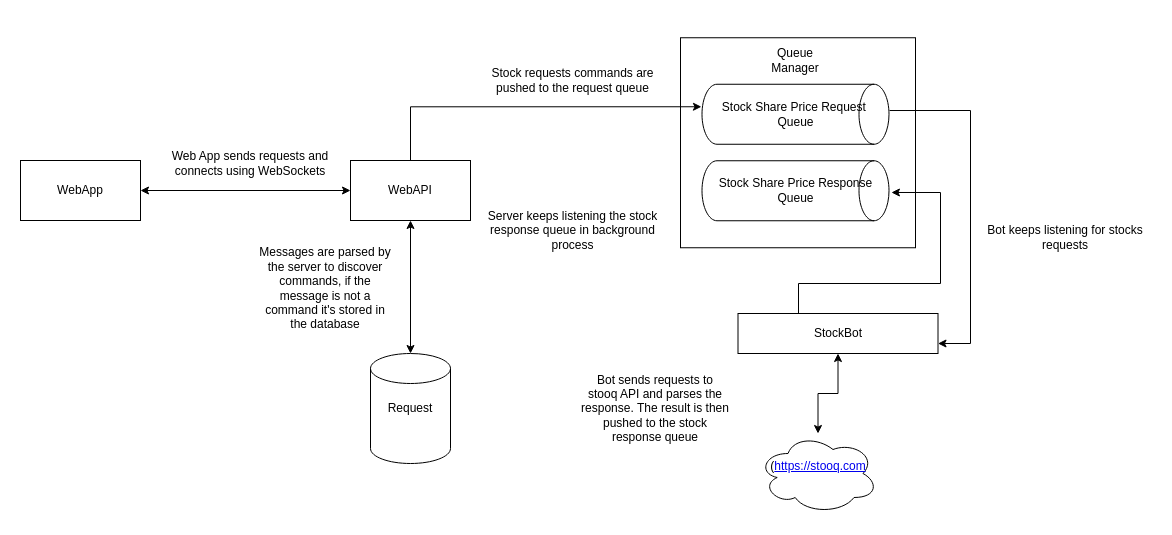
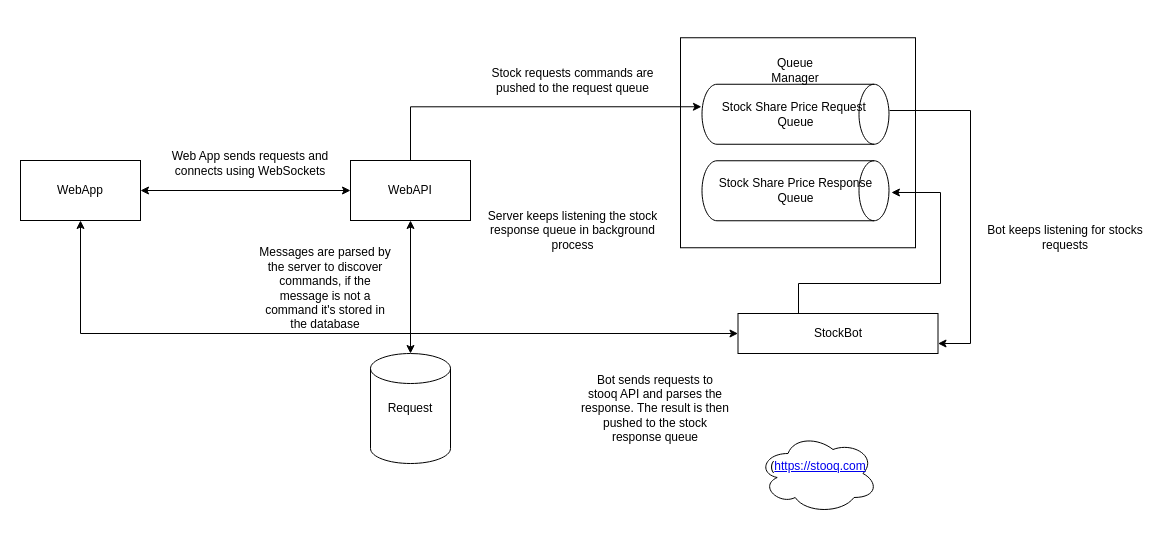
  <mxCell id="0" />
  <mxCell id="1" parent="0" />
  <mxCell id="2" value="" style="rounded=0;whiteSpace=wrap;html=1;" vertex="1" parent="1"><mxGeometry x="680" y="37.25" width="235" height="210" as="geometry" /></mxCell>
  <mxCell id="3" value="" style="edgeStyle=orthogonalEdgeStyle;rounded=0;orthogonalLoop=1;jettySize=auto;html=1;startArrow=classic;startFill=1;" edge="1" parent="1" source="4" target="7"><mxGeometry relative="1" as="geometry" /></mxCell>
  <mxCell id="4" value="WebApp" style="rounded=0;whiteSpace=wrap;html=1;" vertex="1" parent="1"><mxGeometry x="20" y="160" width="120" height="60" as="geometry" /></mxCell>
  <mxCell id="5" value="" style="edgeStyle=orthogonalEdgeStyle;rounded=0;orthogonalLoop=1;jettySize=auto;html=1;startArrow=classic;startFill=1;" edge="1" parent="1" source="7" target="13"><mxGeometry relative="1" as="geometry" /></mxCell>
  <mxCell id="6" style="edgeStyle=orthogonalEdgeStyle;rounded=0;orthogonalLoop=1;jettySize=auto;html=1;exitX=0.5;exitY=0;exitDx=0;exitDy=0;entryX=0.375;entryY=1.003;entryDx=0;entryDy=0;entryPerimeter=0;startArrow=none;startFill=0;" edge="1" parent="1" source="7" target="12"><mxGeometry relative="1" as="geometry" /></mxCell>
  <mxCell id="7" value="WebAPI" style="rounded=0;whiteSpace=wrap;html=1;" vertex="1" parent="1"><mxGeometry x="350" y="160" width="120" height="60" as="geometry" /></mxCell>
- <mxCell id="8" value="" style="edgeStyle=orthogonalEdgeStyle;rounded=0;orthogonalLoop=1;jettySize=auto;html=1;startArrow=classic;startFill=1;" edge="1" parent="1" source="11" target="14"><mxGeometry relative="1" as="geometry" /></mxCell>
+ <mxCell id="8" value="" style="edgeStyle=orthogonalEdgeStyle;rounded=0;orthogonalLoop=1;jettySize=auto;html=1;startArrow=classic;startFill=1;" edge="1" parent="1" source="11" target="4"><mxGeometry relative="1" as="geometry" /></mxCell>
  <mxCell id="9" style="edgeStyle=orthogonalEdgeStyle;rounded=0;orthogonalLoop=1;jettySize=auto;html=1;entryX=0.438;entryY=-0.003;entryDx=0;entryDy=0;entryPerimeter=0;startArrow=classic;startFill=1;endArrow=none;endFill=0;" edge="1" parent="1" source="11" target="12"><mxGeometry relative="1" as="geometry"><Array as="points"><mxPoint x="970" y="343" /><mxPoint x="970" y="110" /></Array></mxGeometry></mxCell>
  <mxCell id="10" style="edgeStyle=orthogonalEdgeStyle;rounded=0;orthogonalLoop=1;jettySize=auto;html=1;exitX=0.5;exitY=0;exitDx=0;exitDy=0;entryX=0.529;entryY=-0.013;entryDx=0;entryDy=0;entryPerimeter=0;startArrow=none;startFill=0;endArrow=classic;endFill=1;" edge="1" parent="1" source="11" target="21"><mxGeometry relative="1" as="geometry"><Array as="points"><mxPoint x="798" y="283" /><mxPoint x="940" y="283" /><mxPoint x="940" y="192" /></Array></mxGeometry></mxCell>
  <mxCell id="11" value="StockBot" style="rounded=0;whiteSpace=wrap;html=1;" vertex="1" parent="1"><mxGeometry x="737.5" y="313" width="200" height="40" as="geometry" /></mxCell>
  <mxCell id="12" value="Stock Share Price Request&amp;nbsp; Queue" style="shape=cylinder2;whiteSpace=wrap;html=1;boundedLbl=1;backgroundOutline=1;size=15;rotation=90;horizontal=0;" vertex="1" parent="1"><mxGeometry x="765" y="20.25" width="60" height="187" as="geometry" /></mxCell>
  <mxCell id="13" value="&lt;div&gt;Request&lt;br&gt;&lt;/div&gt;" style="shape=cylinder2;whiteSpace=wrap;html=1;boundedLbl=1;backgroundOutline=1;size=15;" vertex="1" parent="1"><mxGeometry x="370" y="353" width="80" height="110" as="geometry" /></mxCell>
  <mxCell id="14" value="&#10;(&lt;a href=&quot;https://stooq.com/q/l/?s=aapl.us&amp;amp;f=sd2t2ohlcv&amp;amp;h&amp;amp;e=csv&quot;&gt;https://stooq.com&lt;/a&gt;&#10;&#10;" style="ellipse;shape=cloud;whiteSpace=wrap;html=1;" vertex="1" parent="1"><mxGeometry x="757.5" y="433" width="120" height="80" as="geometry" /></mxCell>
  <mxCell id="15" value="Web App sends requests and connects using WebSockets " style="text;html=1;strokeColor=none;fillColor=none;align=center;verticalAlign=middle;whiteSpace=wrap;rounded=0;" vertex="1" parent="1"><mxGeometry x="170" y="153" width="160" height="20" as="geometry" /></mxCell>
  <mxCell id="16" value="Messages are parsed by the server to discover commands, if the message is not a command it's stored in the database" style="text;html=1;strokeColor=none;fillColor=none;align=center;verticalAlign=middle;whiteSpace=wrap;rounded=0;" vertex="1" parent="1"><mxGeometry x="255" y="273" width="140" height="30" as="geometry" /></mxCell>
  <mxCell id="17" value="Stock requests commands are pushed to the request queue" style="text;html=1;strokeColor=none;fillColor=none;align=center;verticalAlign=middle;whiteSpace=wrap;rounded=0;" vertex="1" parent="1"><mxGeometry x="480" y="70.25" width="185" height="20" as="geometry" /></mxCell>
  <mxCell id="18" value="Server keeps listening the stock response queue in background process" style="text;html=1;strokeColor=none;fillColor=none;align=center;verticalAlign=middle;whiteSpace=wrap;rounded=0;" vertex="1" parent="1"><mxGeometry x="480" y="220" width="185" height="20" as="geometry" /></mxCell>
  <mxCell id="19" value="Bot keeps listening for stocks requests" style="text;html=1;strokeColor=none;fillColor=none;align=center;verticalAlign=middle;whiteSpace=wrap;rounded=0;" vertex="1" parent="1"><mxGeometry x="980" y="227.25" width="170" height="20" as="geometry" /></mxCell>
  <mxCell id="20" value="Bot sends requests to stooq API and parses the response. The result is then pushed to the stock response queue" style="text;html=1;strokeColor=none;fillColor=none;align=center;verticalAlign=middle;whiteSpace=wrap;rounded=0;" vertex="1" parent="1"><mxGeometry x="580" y="398" width="150" height="20" as="geometry" /></mxCell>
  <mxCell id="21" value="Stock Share Price Response Queue" style="shape=cylinder2;whiteSpace=wrap;html=1;boundedLbl=1;backgroundOutline=1;size=15;rotation=90;horizontal=0;" vertex="1" parent="1"><mxGeometry x="765" y="96.75" width="60" height="187" as="geometry" /></mxCell>
- <mxCell id="22" value="Queue Manager" style="text;html=1;strokeColor=none;fillColor=none;align=center;verticalAlign=middle;whiteSpace=wrap;rounded=0;" vertex="1" parent="1"><mxGeometry x="775" y="50.25" width="40" height="20" as="geometry" /></mxCell>
+ <mxCell id="22" value="Queue Manager" style="text;html=1;strokeColor=none;fillColor=none;align=center;verticalAlign=middle;whiteSpace=wrap;rounded=0;" vertex="1" parent="1"><mxGeometry x="775" y="60.25" width="40" height="20" as="geometry" /></mxCell>
  <mxCell id="23" style="edgeStyle=orthogonalEdgeStyle;rounded=0;orthogonalLoop=1;jettySize=auto;html=1;exitX=0.5;exitY=1;exitDx=0;exitDy=0;startArrow=classic;startFill=1;endArrow=none;endFill=0;" edge="1" parent="1" source="20" target="20"><mxGeometry relative="1" as="geometry" /></mxCell>
